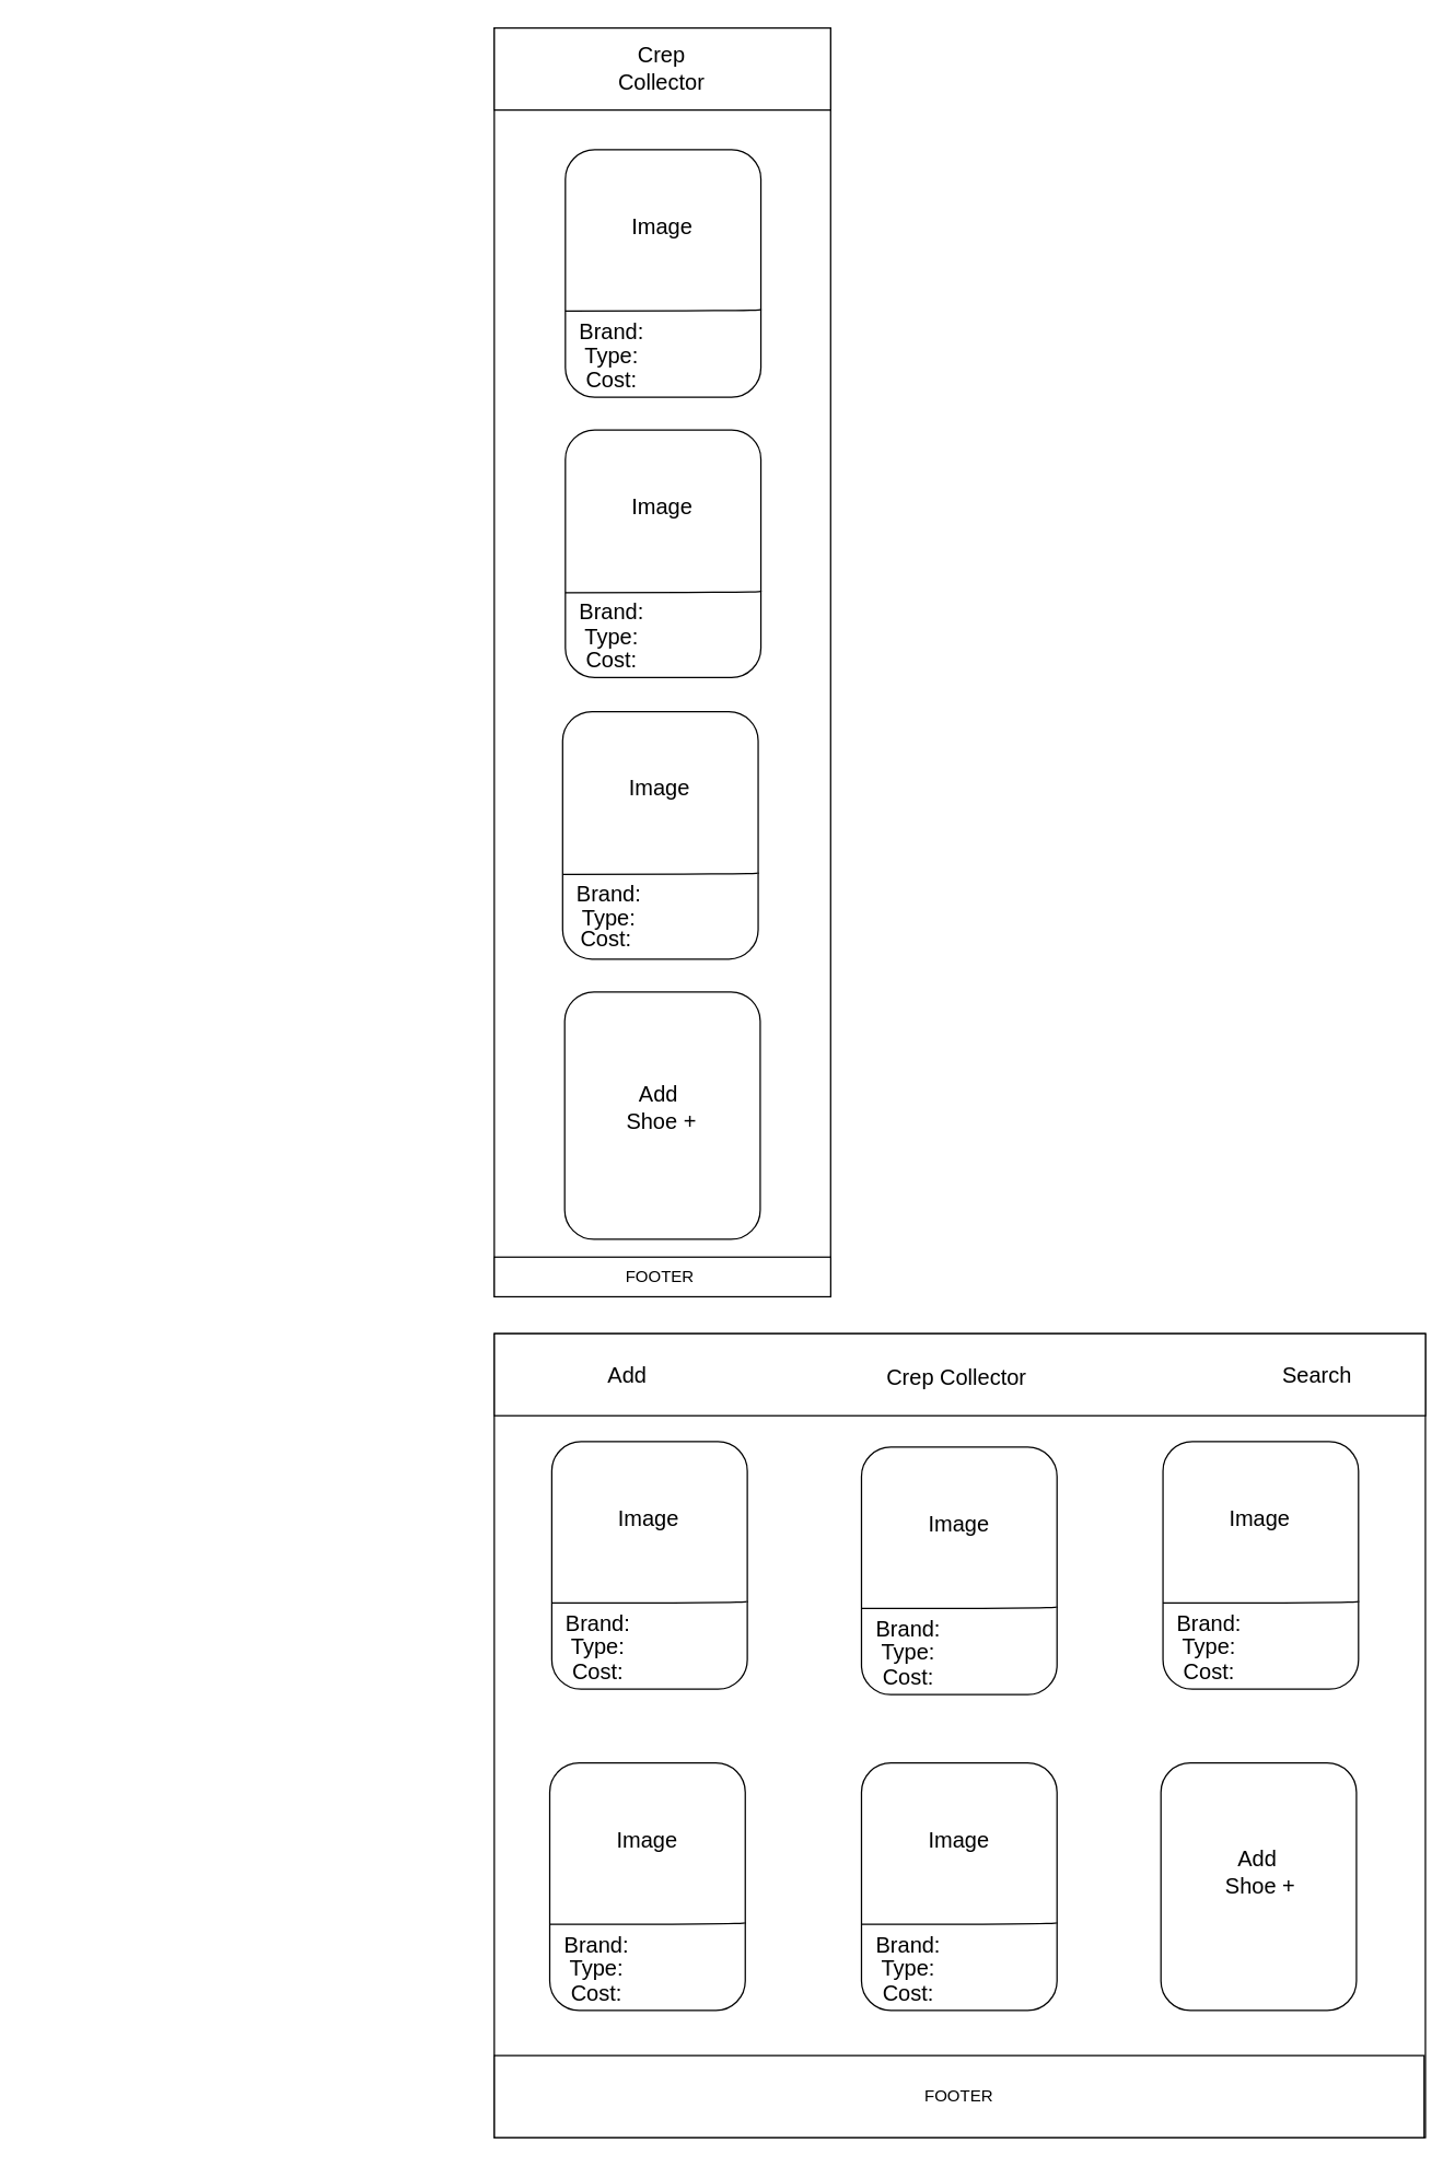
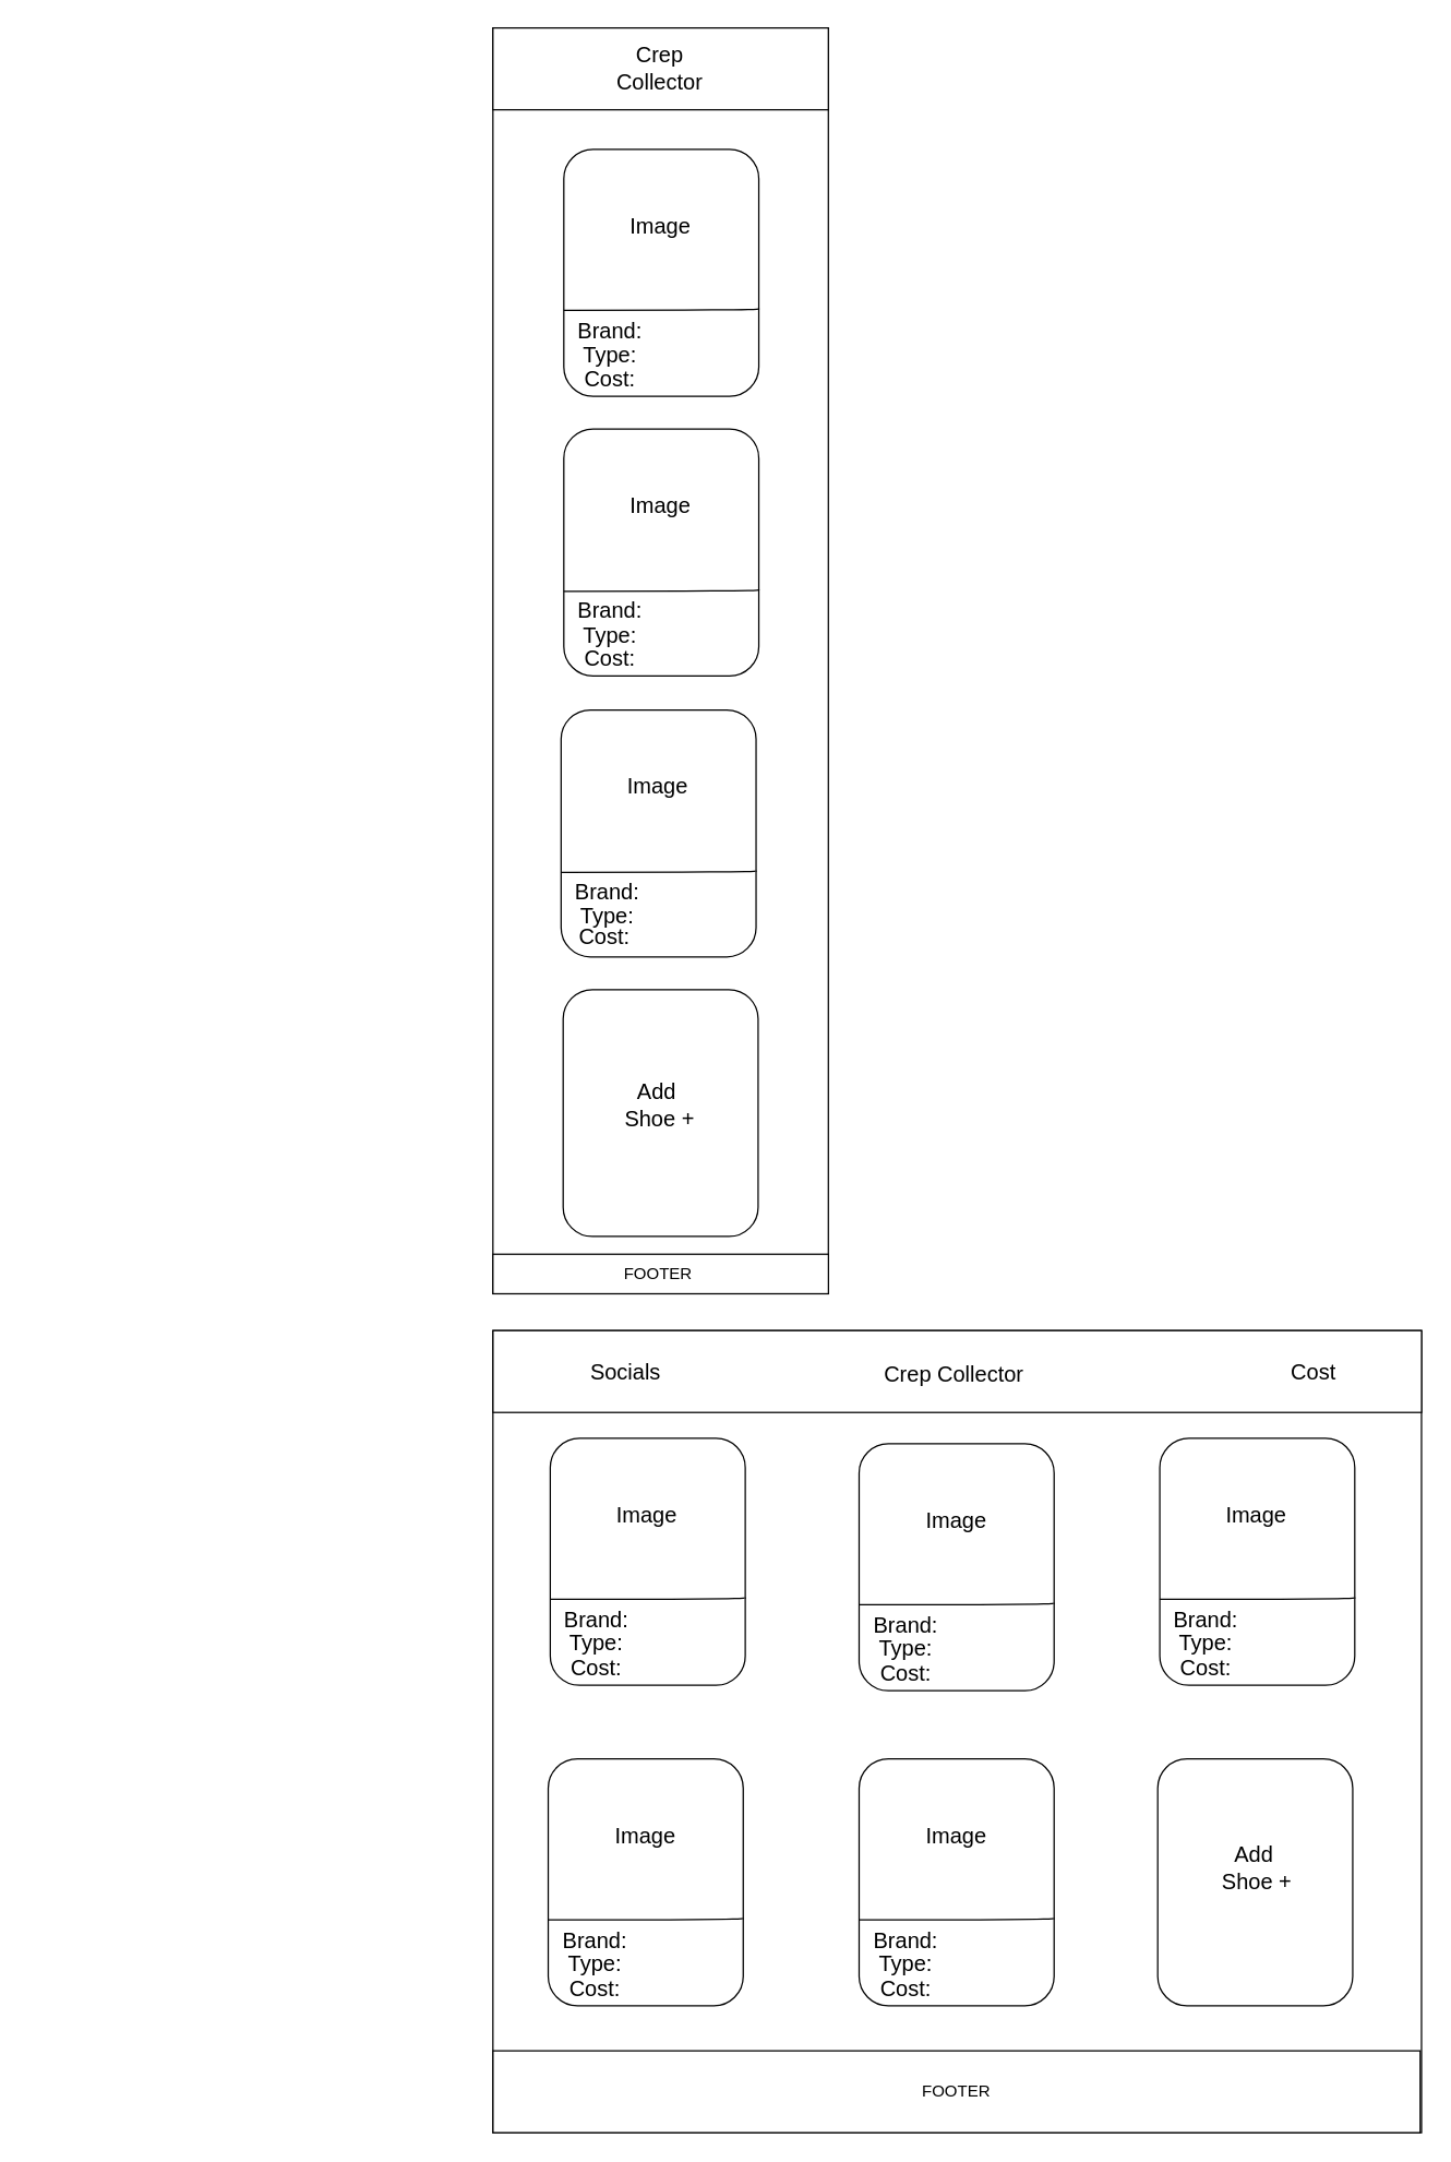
  <mxCell id="0" />
  <mxCell id="1" parent="0" />
  <mxCell id="2" value="" style="rounded=0;whiteSpace=wrap;html=1;rotation=-90;" vertex="1" parent="1"><mxGeometry x="20" y="360.94" width="927.88" height="246" as="geometry" /></mxCell>
  <mxCell id="3" value="" style="rounded=0;whiteSpace=wrap;html=1;" vertex="1" parent="1"><mxGeometry x="360.94" y="20" width="246" height="60" as="geometry" /></mxCell>
  <mxCell id="4" value="Crep&lt;div&gt;Collector&lt;/div&gt;" style="text;html=1;align=center;verticalAlign=middle;whiteSpace=wrap;rounded=0;fontSize=16;" vertex="1" parent="1"><mxGeometry x="441.44" y="32" width="85" height="36" as="geometry" /></mxCell>
  <mxCell id="5" value="" style="rounded=1;whiteSpace=wrap;html=1;" vertex="1" parent="1"><mxGeometry x="412.94" y="109" width="143" height="181" as="geometry" /></mxCell>
  <mxCell id="6" value="" style="endArrow=none;html=1;rounded=0;fontSize=12;startSize=8;endSize=8;curved=1;" edge="1" parent="1" target="5"><mxGeometry width="50" height="50" relative="1" as="geometry"><mxPoint x="412.94" y="227" as="sourcePoint" /><mxPoint x="462.94" y="177" as="targetPoint" /><Array as="points"><mxPoint x="558.94" y="227" /></Array></mxGeometry></mxCell>
  <mxCell id="7" value="Image" style="text;html=1;align=center;verticalAlign=middle;whiteSpace=wrap;rounded=0;fontSize=16;" vertex="1" parent="1"><mxGeometry x="444.94" y="134" width="78" height="62.5" as="geometry" /></mxCell>
  <mxCell id="8" value="Brand:" style="text;html=1;align=center;verticalAlign=middle;whiteSpace=wrap;rounded=0;fontSize=16;" vertex="1" parent="1"><mxGeometry x="416.94" y="234" width="60" height="15" as="geometry" /></mxCell>
  <mxCell id="9" value="Type:" style="text;html=1;align=center;verticalAlign=middle;whiteSpace=wrap;rounded=0;fontSize=16;" vertex="1" parent="1"><mxGeometry x="416.94" y="252" width="60" height="15" as="geometry" /></mxCell>
  <mxCell id="10" value="Cost:" style="text;html=1;align=center;verticalAlign=middle;whiteSpace=wrap;rounded=0;fontSize=16;" vertex="1" parent="1"><mxGeometry x="416.94" y="269" width="60" height="15" as="geometry" /></mxCell>
  <mxCell id="11" value="" style="rounded=1;whiteSpace=wrap;html=1;" vertex="1" parent="1"><mxGeometry x="412.94" y="314" width="143" height="181" as="geometry" /></mxCell>
  <mxCell id="12" value="Image" style="text;html=1;align=center;verticalAlign=middle;whiteSpace=wrap;rounded=0;fontSize=16;" vertex="1" parent="1"><mxGeometry x="444.94" y="339" width="78" height="62.5" as="geometry" /></mxCell>
  <mxCell id="13" value="Brand:" style="text;html=1;align=center;verticalAlign=middle;whiteSpace=wrap;rounded=0;fontSize=16;" vertex="1" parent="1"><mxGeometry x="416.94" y="439" width="60" height="15" as="geometry" /></mxCell>
  <mxCell id="14" value="Type:" style="text;html=1;align=center;verticalAlign=middle;whiteSpace=wrap;rounded=0;fontSize=16;" vertex="1" parent="1"><mxGeometry x="416.94" y="457" width="60" height="15" as="geometry" /></mxCell>
  <mxCell id="15" value="Cost:" style="text;html=1;align=center;verticalAlign=middle;whiteSpace=wrap;rounded=0;fontSize=16;" vertex="1" parent="1"><mxGeometry x="416.94" y="474" width="60" height="15" as="geometry" /></mxCell>
  <mxCell id="16" value="" style="endArrow=none;html=1;rounded=0;fontSize=12;startSize=8;endSize=8;curved=1;" edge="1" parent="1"><mxGeometry width="50" height="50" relative="1" as="geometry"><mxPoint x="412.94" y="433" as="sourcePoint" /><mxPoint x="555.94" y="432" as="targetPoint" /><Array as="points"><mxPoint x="558.94" y="433" /></Array></mxGeometry></mxCell>
  <mxCell id="17" value="" style="rounded=1;whiteSpace=wrap;html=1;" vertex="1" parent="1"><mxGeometry x="410.94" y="520" width="143" height="181" as="geometry" /></mxCell>
  <mxCell id="18" value="Image" style="text;html=1;align=center;verticalAlign=middle;whiteSpace=wrap;rounded=0;fontSize=16;" vertex="1" parent="1"><mxGeometry x="442.94" y="545" width="78" height="62.5" as="geometry" /></mxCell>
  <mxCell id="19" value="Brand:" style="text;html=1;align=center;verticalAlign=middle;whiteSpace=wrap;rounded=0;fontSize=16;" vertex="1" parent="1"><mxGeometry x="414.94" y="645" width="60" height="15" as="geometry" /></mxCell>
  <mxCell id="20" value="Type:" style="text;html=1;align=center;verticalAlign=middle;whiteSpace=wrap;rounded=0;fontSize=16;" vertex="1" parent="1"><mxGeometry x="414.94" y="663" width="60" height="15" as="geometry" /></mxCell>
  <mxCell id="21" value="" style="endArrow=none;html=1;rounded=0;fontSize=12;startSize=8;endSize=8;curved=1;" edge="1" parent="1"><mxGeometry width="50" height="50" relative="1" as="geometry"><mxPoint x="410.94" y="639" as="sourcePoint" /><mxPoint x="553.94" y="638" as="targetPoint" /><Array as="points"><mxPoint x="556.94" y="639" /></Array></mxGeometry></mxCell>
  <mxCell id="22" value="" style="rounded=1;whiteSpace=wrap;html=1;" vertex="1" parent="1"><mxGeometry x="412.44" y="725" width="143" height="181" as="geometry" /></mxCell>
  <mxCell id="23" value="Add&amp;nbsp;&lt;div&gt;Shoe +&lt;/div&gt;" style="text;html=1;align=center;verticalAlign=middle;whiteSpace=wrap;rounded=0;fontSize=16;" vertex="1" parent="1"><mxGeometry x="447.44" y="771" width="73" height="78" as="geometry" /></mxCell>
  <mxCell id="24" value="" style="rounded=0;whiteSpace=wrap;html=1;" vertex="1" parent="1"><mxGeometry x="360.94" y="975" width="681" height="588" as="geometry" /></mxCell>
  <mxCell id="25" value="" style="rounded=0;whiteSpace=wrap;html=1;" vertex="1" parent="1"><mxGeometry x="361" y="975" width="681" height="60" as="geometry" /></mxCell>
  <mxCell id="26" value="Crep Collector&amp;nbsp;" style="text;html=1;align=center;verticalAlign=middle;whiteSpace=wrap;rounded=0;fontSize=16;" vertex="1" parent="1"><mxGeometry x="598.94" y="992" width="205" height="30" as="geometry" /></mxCell>
  <mxCell id="27" value="Cost:" style="text;html=1;align=center;verticalAlign=middle;whiteSpace=wrap;rounded=0;fontSize=16;" vertex="1" parent="1"><mxGeometry x="412.94" y="678" width="60" height="15" as="geometry" /></mxCell>
  <mxCell id="28" value="" style="rounded=1;whiteSpace=wrap;html=1;" vertex="1" parent="1"><mxGeometry x="403" y="1054" width="143" height="181" as="geometry" /></mxCell>
  <mxCell id="29" value="" style="endArrow=none;html=1;rounded=0;fontSize=12;startSize=8;endSize=8;curved=1;" edge="1" parent="1" target="28"><mxGeometry width="50" height="50" relative="1" as="geometry"><mxPoint x="403" y="1172" as="sourcePoint" /><mxPoint x="453" y="1122" as="targetPoint" /><Array as="points"><mxPoint x="549" y="1172" /></Array></mxGeometry></mxCell>
  <mxCell id="30" value="Image" style="text;html=1;align=center;verticalAlign=middle;whiteSpace=wrap;rounded=0;fontSize=16;" vertex="1" parent="1"><mxGeometry x="435" y="1079" width="78" height="62.5" as="geometry" /></mxCell>
  <mxCell id="31" value="Brand:" style="text;html=1;align=center;verticalAlign=middle;whiteSpace=wrap;rounded=0;fontSize=16;" vertex="1" parent="1"><mxGeometry x="407" y="1179" width="60" height="15" as="geometry" /></mxCell>
  <mxCell id="32" value="Cost:" style="text;html=1;align=center;verticalAlign=middle;whiteSpace=wrap;rounded=0;fontSize=16;" vertex="1" parent="1"><mxGeometry x="407" y="1214" width="60" height="15" as="geometry" /></mxCell>
  <mxCell id="33" value="Type:" style="text;html=1;align=center;verticalAlign=middle;whiteSpace=wrap;rounded=0;fontSize=16;" vertex="1" parent="1"><mxGeometry x="407" y="1196" width="60" height="15" as="geometry" /></mxCell>
  <mxCell id="34" value="" style="rounded=1;whiteSpace=wrap;html=1;" vertex="1" parent="1"><mxGeometry x="850" y="1054" width="143" height="181" as="geometry" /></mxCell>
  <mxCell id="35" value="" style="endArrow=none;html=1;rounded=0;fontSize=12;startSize=8;endSize=8;curved=1;" edge="1" parent="1" target="34"><mxGeometry width="50" height="50" relative="1" as="geometry"><mxPoint x="850" y="1172" as="sourcePoint" /><mxPoint x="900" y="1122" as="targetPoint" /><Array as="points"><mxPoint x="996" y="1172" /></Array></mxGeometry></mxCell>
  <mxCell id="36" value="Image" style="text;html=1;align=center;verticalAlign=middle;whiteSpace=wrap;rounded=0;fontSize=16;" vertex="1" parent="1"><mxGeometry x="882" y="1079" width="78" height="62.5" as="geometry" /></mxCell>
  <mxCell id="37" value="Brand:" style="text;html=1;align=center;verticalAlign=middle;whiteSpace=wrap;rounded=0;fontSize=16;" vertex="1" parent="1"><mxGeometry x="854" y="1179" width="60" height="15" as="geometry" /></mxCell>
  <mxCell id="38" value="Cost:" style="text;html=1;align=center;verticalAlign=middle;whiteSpace=wrap;rounded=0;fontSize=16;" vertex="1" parent="1"><mxGeometry x="854" y="1214" width="60" height="15" as="geometry" /></mxCell>
  <mxCell id="39" value="Type:" style="text;html=1;align=center;verticalAlign=middle;whiteSpace=wrap;rounded=0;fontSize=16;" vertex="1" parent="1"><mxGeometry x="854" y="1196" width="60" height="15" as="geometry" /></mxCell>
  <mxCell id="40" value="" style="rounded=1;whiteSpace=wrap;html=1;" vertex="1" parent="1"><mxGeometry x="629.5" y="1058" width="143" height="181" as="geometry" /></mxCell>
  <mxCell id="41" value="" style="endArrow=none;html=1;rounded=0;fontSize=12;startSize=8;endSize=8;curved=1;" edge="1" parent="1" target="40"><mxGeometry width="50" height="50" relative="1" as="geometry"><mxPoint x="629.5" y="1176" as="sourcePoint" /><mxPoint x="679.5" y="1126" as="targetPoint" /><Array as="points"><mxPoint x="775.5" y="1176" /></Array></mxGeometry></mxCell>
  <mxCell id="42" value="Image" style="text;html=1;align=center;verticalAlign=middle;whiteSpace=wrap;rounded=0;fontSize=16;" vertex="1" parent="1"><mxGeometry x="661.5" y="1083" width="78" height="62.5" as="geometry" /></mxCell>
  <mxCell id="43" value="Brand:" style="text;html=1;align=center;verticalAlign=middle;whiteSpace=wrap;rounded=0;fontSize=16;" vertex="1" parent="1"><mxGeometry x="633.5" y="1183" width="60" height="15" as="geometry" /></mxCell>
  <mxCell id="44" value="Cost:" style="text;html=1;align=center;verticalAlign=middle;whiteSpace=wrap;rounded=0;fontSize=16;" vertex="1" parent="1"><mxGeometry x="633.5" y="1218" width="60" height="15" as="geometry" /></mxCell>
  <mxCell id="45" value="Type:" style="text;html=1;align=center;verticalAlign=middle;whiteSpace=wrap;rounded=0;fontSize=16;" vertex="1" parent="1"><mxGeometry x="633.5" y="1200" width="60" height="15" as="geometry" /></mxCell>
  <mxCell id="46" value="" style="rounded=1;whiteSpace=wrap;html=1;" vertex="1" parent="1"><mxGeometry x="401.5" y="1289" width="143" height="181" as="geometry" /></mxCell>
  <mxCell id="47" value="" style="endArrow=none;html=1;rounded=0;fontSize=12;startSize=8;endSize=8;curved=1;" edge="1" parent="1" target="46"><mxGeometry width="50" height="50" relative="1" as="geometry"><mxPoint x="401.5" y="1407" as="sourcePoint" /><mxPoint x="451.5" y="1357" as="targetPoint" /><Array as="points"><mxPoint x="547.5" y="1407" /></Array></mxGeometry></mxCell>
  <mxCell id="48" value="Image" style="text;html=1;align=center;verticalAlign=middle;whiteSpace=wrap;rounded=0;fontSize=16;" vertex="1" parent="1"><mxGeometry x="433.5" y="1314" width="78" height="62.5" as="geometry" /></mxCell>
  <mxCell id="49" value="Brand:" style="text;html=1;align=center;verticalAlign=middle;whiteSpace=wrap;rounded=0;fontSize=16;" vertex="1" parent="1"><mxGeometry x="405.5" y="1414" width="60" height="15" as="geometry" /></mxCell>
  <mxCell id="50" value="Cost:" style="text;html=1;align=center;verticalAlign=middle;whiteSpace=wrap;rounded=0;fontSize=16;" vertex="1" parent="1"><mxGeometry x="405.5" y="1449" width="60" height="15" as="geometry" /></mxCell>
  <mxCell id="51" value="Type:" style="text;html=1;align=center;verticalAlign=middle;whiteSpace=wrap;rounded=0;fontSize=16;" vertex="1" parent="1"><mxGeometry x="405.5" y="1431" width="60" height="15" as="geometry" /></mxCell>
  <mxCell id="52" value="" style="rounded=1;whiteSpace=wrap;html=1;" vertex="1" parent="1"><mxGeometry x="629.5" y="1289" width="143" height="181" as="geometry" /></mxCell>
  <mxCell id="53" value="" style="endArrow=none;html=1;rounded=0;fontSize=12;startSize=8;endSize=8;curved=1;" edge="1" parent="1" target="52"><mxGeometry width="50" height="50" relative="1" as="geometry"><mxPoint x="629.5" y="1407" as="sourcePoint" /><mxPoint x="679.5" y="1357" as="targetPoint" /><Array as="points"><mxPoint x="775.5" y="1407" /></Array></mxGeometry></mxCell>
  <mxCell id="54" value="Image" style="text;html=1;align=center;verticalAlign=middle;whiteSpace=wrap;rounded=0;fontSize=16;" vertex="1" parent="1"><mxGeometry x="661.5" y="1314" width="78" height="62.5" as="geometry" /></mxCell>
  <mxCell id="55" value="Brand:" style="text;html=1;align=center;verticalAlign=middle;whiteSpace=wrap;rounded=0;fontSize=16;" vertex="1" parent="1"><mxGeometry x="633.5" y="1414" width="60" height="15" as="geometry" /></mxCell>
  <mxCell id="56" value="Cost:" style="text;html=1;align=center;verticalAlign=middle;whiteSpace=wrap;rounded=0;fontSize=16;" vertex="1" parent="1"><mxGeometry x="633.5" y="1449" width="60" height="15" as="geometry" /></mxCell>
  <mxCell id="57" value="Type:" style="text;html=1;align=center;verticalAlign=middle;whiteSpace=wrap;rounded=0;fontSize=16;" vertex="1" parent="1"><mxGeometry x="633.5" y="1431" width="60" height="15" as="geometry" /></mxCell>
  <mxCell id="58" value="" style="rounded=1;whiteSpace=wrap;html=1;" vertex="1" parent="1"><mxGeometry x="848.5" y="1289" width="143" height="181" as="geometry" /></mxCell>
  <mxCell id="59" value="Add&amp;nbsp;&lt;div&gt;Shoe +&lt;/div&gt;" style="text;html=1;align=center;verticalAlign=middle;whiteSpace=wrap;rounded=0;fontSize=16;" vertex="1" parent="1"><mxGeometry x="885" y="1330" width="73" height="78" as="geometry" /></mxCell>
  <mxCell id="60" value="FOOTER&amp;nbsp;" style="rounded=0;whiteSpace=wrap;html=1;" vertex="1" parent="1"><mxGeometry x="360.94" y="919" width="246.06" height="29" as="geometry" /></mxCell>
  <mxCell id="61" value="FOOTER" style="rounded=0;whiteSpace=wrap;html=1;" vertex="1" parent="1"><mxGeometry x="361" y="1503" width="680" height="60" as="geometry" /></mxCell>
- <mxCell id="62" value="Search" style="text;html=1;align=center;verticalAlign=middle;whiteSpace=wrap;rounded=0;fontSize=16;" vertex="1" parent="1"><mxGeometry x="921" y="990" width="84" height="30" as="geometry" /></mxCell>
- <mxCell id="63" value="Add" style="text;html=1;align=center;verticalAlign=middle;whiteSpace=wrap;rounded=0;fontSize=16;" vertex="1" parent="1"><mxGeometry x="412.94" y="990" width="91.06" height="30" as="geometry" /></mxCell>
+ <mxCell id="62" value="Cost" style="text;html=1;align=center;verticalAlign=middle;whiteSpace=wrap;rounded=0;fontSize=16;" vertex="1" parent="1"><mxGeometry x="921" y="990" width="84" height="30" as="geometry" /></mxCell>
+ <mxCell id="63" value="Socials" style="text;html=1;align=center;verticalAlign=middle;whiteSpace=wrap;rounded=0;fontSize=16;" vertex="1" parent="1"><mxGeometry x="412.94" y="990" width="91.06" height="30" as="geometry" /></mxCell>
